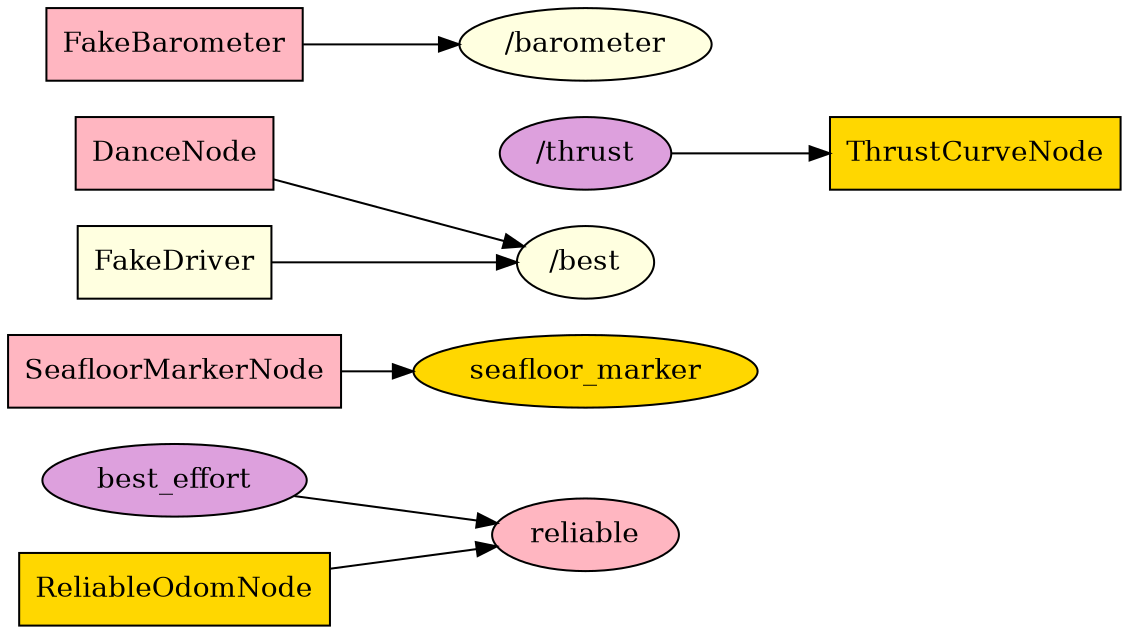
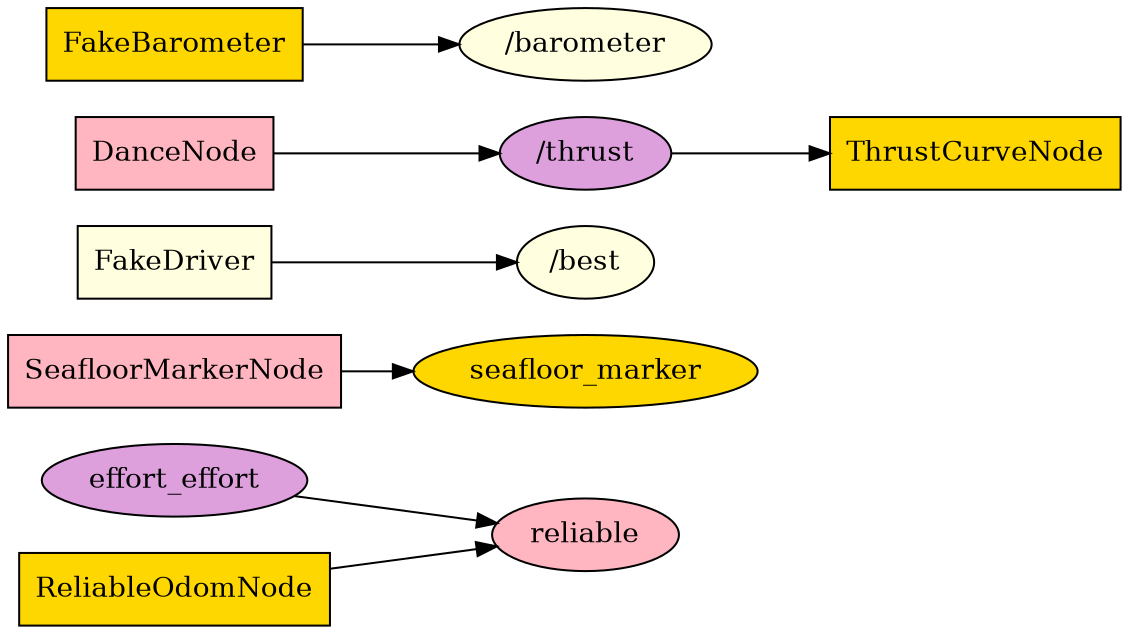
  digraph {
    rankdir=LR
    node [fillcolor=lightpink shape=ellipse style=filled]
-   best_effort [fillcolor=plum]
+   best_effort [fillcolor=plum label=effort_effort]
    reliable
    ReliableOdomNode [fillcolor=gold shape=box]
    seafloor_marker [fillcolor=gold]
    SeafloorMarkerNode [shape=box]
    "/thrust" [fillcolor=plum]
    ThrustCurveNode [fillcolor=gold shape=box]
    DanceNode [shape=box]
    n9 [fillcolor=lightyellow label="/best"]
    FakeDriver [fillcolor=lightyellow shape=box]
    "/barometer" [fillcolor=lightyellow]
-   FakeBarometer [shape=box]
+   FakeBarometer [fillcolor=gold shape=box]
    best_effort -> reliable
    ReliableOdomNode -> reliable
    SeafloorMarkerNode -> seafloor_marker
    "/thrust" -> ThrustCurveNode
-   DanceNode -> n9
+   DanceNode -> "/thrust"
    FakeDriver -> n9
    FakeBarometer -> "/barometer"
  }
